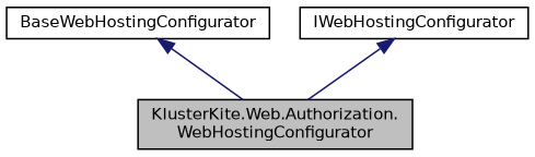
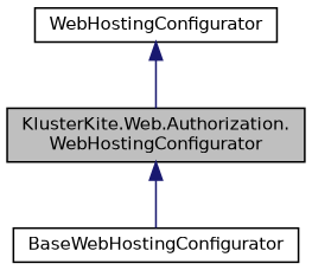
  digraph {
    node [color=black fillcolor=white fontname=Helvetica fontsize=10 shape=record style=filled]
    edge [color=midnightblue dir=back fontname=Helvetica fontsize=10 labelfontname=Helvetica labelfontsize=10 style=solid]
    n1 [fillcolor=grey75 fontcolor=black height=0.2 label="KlusterKite.Web.Authorization.\lWebHostingConfigurator" width=0.4]
    n2 [height=0.2 label=BaseWebHostingConfigurator width=0.4]
-   n3 [height=0.2 label=IWebHostingConfigurator width=0.4]
-   n2 -> n1
+   n3 [height=0.2 label=WebHostingConfigurator width=0.4]
+   n1 -> n2
    n3 -> n1
  }
